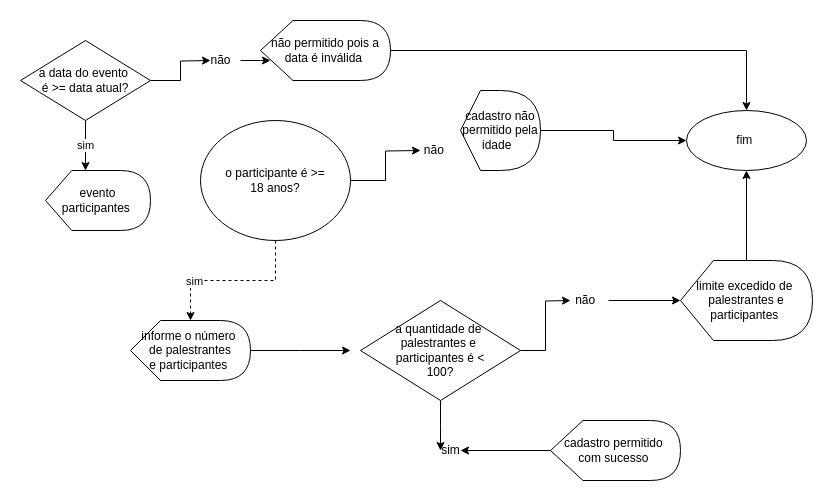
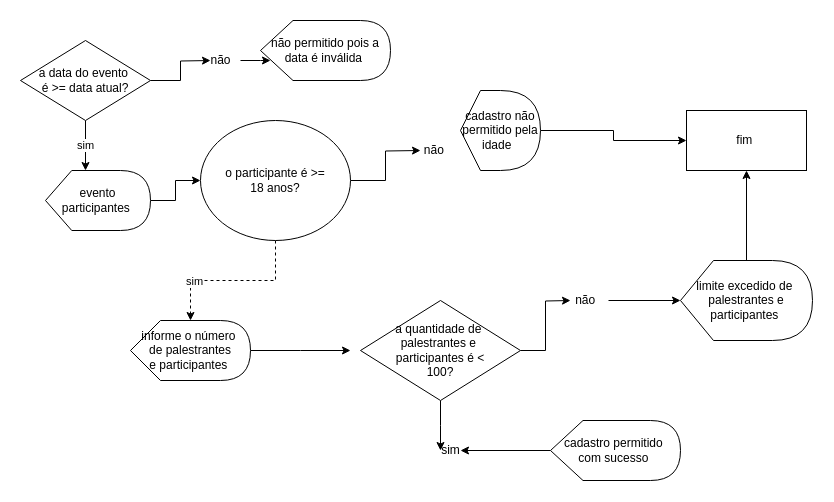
  <mxCell id="0" />
  <mxCell id="1" parent="0" />
  <mxCell id="2" style="edgeStyle=orthogonalEdgeStyle;rounded=0;orthogonalLoop=1;jettySize=auto;html=1;" edge="1" parent="1" source="4"><mxGeometry relative="1" as="geometry"><mxPoint x="210" y="60" as="targetPoint" /></mxGeometry></mxCell>
  <mxCell id="3" value="sim" style="edgeStyle=orthogonalEdgeStyle;rounded=0;orthogonalLoop=1;jettySize=auto;html=1;" edge="1" parent="1" source="4"><mxGeometry relative="1" as="geometry"><mxPoint x="85" y="170" as="targetPoint" /></mxGeometry></mxCell>
  <mxCell id="4" value="a data do evento&amp;nbsp;&lt;br&gt;é &amp;gt;= data atual?" style="rhombus;whiteSpace=wrap;html=1;" vertex="1" parent="1"><mxGeometry x="20" y="40" width="130" height="80" as="geometry" /></mxCell>
  <mxCell id="5" style="edgeStyle=orthogonalEdgeStyle;rounded=0;orthogonalLoop=1;jettySize=auto;html=1;" edge="1" parent="1" source="6"><mxGeometry relative="1" as="geometry"><mxPoint x="270" y="60" as="targetPoint" /></mxGeometry></mxCell>
  <mxCell id="6" value="não" style="text;html=1;align=center;verticalAlign=middle;resizable=0;points=[];autosize=1;strokeColor=none;" vertex="1" parent="1"><mxGeometry x="200" y="50" width="40" height="20" as="geometry" /></mxCell>
+ <mxCell id="7" style="edgeStyle=orthogonalEdgeStyle;rounded=0;orthogonalLoop=1;jettySize=auto;html=1;" edge="1" parent="1" source="8" target="14"><mxGeometry relative="1" as="geometry"><mxPoint x="240" y="200" as="targetPoint" /></mxGeometry></mxCell>
  <mxCell id="8" value="evento &lt;br&gt;participantes&amp;nbsp;" style="shape=display;whiteSpace=wrap;html=1;" vertex="1" parent="1"><mxGeometry x="45" y="170" width="105" height="60" as="geometry" /></mxCell>
- <mxCell id="9" style="edgeStyle=orthogonalEdgeStyle;rounded=0;orthogonalLoop=1;jettySize=auto;html=1;" edge="1" parent="1" source="10" target="30"><mxGeometry relative="1" as="geometry" /></mxCell>
  <mxCell id="10" value="não permitido pois a data é inválida&amp;nbsp;" style="shape=display;whiteSpace=wrap;html=1;" vertex="1" parent="1"><mxGeometry x="260" y="20" width="130" height="60" as="geometry" /></mxCell>
  <mxCell id="11" style="edgeStyle=orthogonalEdgeStyle;rounded=0;orthogonalLoop=1;jettySize=auto;html=1;" edge="1" parent="1" source="14"><mxGeometry relative="1" as="geometry"><mxPoint x="420" y="150" as="targetPoint" /></mxGeometry></mxCell>
  <mxCell id="12" style="edgeStyle=orthogonalEdgeStyle;rounded=0;orthogonalLoop=1;jettySize=auto;html=1;dashed=1;" edge="1" parent="1" source="14" target="19"><mxGeometry relative="1" as="geometry"><mxPoint x="210" y="340" as="targetPoint" /></mxGeometry></mxCell>
  <mxCell id="13" value="sim" style="edgeLabel;html=1;align=center;verticalAlign=middle;resizable=0;points=[];" vertex="1" connectable="0" parent="12"><mxGeometry x="0.479" relative="1" as="geometry"><mxPoint as="offset" /></mxGeometry></mxCell>
  <mxCell id="14" value="o participante é &amp;gt;=&lt;br&gt;18 anos?" style="ellipse;whiteSpace=wrap;html=1;" vertex="1" parent="1"><mxGeometry x="200" y="120" width="150" height="120" as="geometry" /></mxCell>
  <mxCell id="15" value="&amp;nbsp; &amp;nbsp; &amp;nbsp; &amp;nbsp; não" style="text;html=1;align=center;verticalAlign=middle;resizable=0;points=[];autosize=1;strokeColor=none;" vertex="1" parent="1"><mxGeometry x="390" y="140" width="60" height="20" as="geometry" /></mxCell>
  <mxCell id="16" value="" style="edgeStyle=orthogonalEdgeStyle;rounded=0;orthogonalLoop=1;jettySize=auto;html=1;" edge="1" parent="1" source="17" target="30"><mxGeometry relative="1" as="geometry" /></mxCell>
  <mxCell id="17" value="cadastro não &lt;br&gt;permitido pela &lt;br&gt;idade&amp;nbsp;&amp;nbsp;" style="shape=display;whiteSpace=wrap;html=1;" vertex="1" parent="1"><mxGeometry x="460" y="90" width="80" height="80" as="geometry" /></mxCell>
  <mxCell id="18" style="edgeStyle=orthogonalEdgeStyle;rounded=0;orthogonalLoop=1;jettySize=auto;html=1;" edge="1" parent="1" source="19"><mxGeometry relative="1" as="geometry"><mxPoint x="350" y="350" as="targetPoint" /></mxGeometry></mxCell>
  <mxCell id="19" value="informe o número&amp;nbsp;&lt;br&gt;de palestrantes&lt;br&gt;e participantes&amp;nbsp;" style="shape=display;whiteSpace=wrap;html=1;" vertex="1" parent="1"><mxGeometry x="130" y="320" width="120" height="60" as="geometry" /></mxCell>
  <mxCell id="20" style="edgeStyle=orthogonalEdgeStyle;rounded=0;orthogonalLoop=1;jettySize=auto;html=1;" edge="1" parent="1" source="22"><mxGeometry relative="1" as="geometry"><mxPoint x="440" y="450" as="targetPoint" /></mxGeometry></mxCell>
  <mxCell id="21" style="edgeStyle=orthogonalEdgeStyle;rounded=0;orthogonalLoop=1;jettySize=auto;html=1;" edge="1" parent="1" source="22"><mxGeometry relative="1" as="geometry"><mxPoint x="570" y="300" as="targetPoint" /></mxGeometry></mxCell>
  <mxCell id="22" value="a quantidade de&amp;nbsp;&lt;br&gt;palestrantes e&amp;nbsp;&lt;br&gt;participantes é &amp;lt;&lt;br&gt;100?" style="rhombus;whiteSpace=wrap;html=1;" vertex="1" parent="1"><mxGeometry x="360" y="300" width="160" height="100" as="geometry" /></mxCell>
  <mxCell id="23" style="edgeStyle=orthogonalEdgeStyle;rounded=0;orthogonalLoop=1;jettySize=auto;html=1;" edge="1" parent="1" source="24"><mxGeometry relative="1" as="geometry"><mxPoint x="460" y="450" as="targetPoint" /></mxGeometry></mxCell>
  <mxCell id="24" value="cadastro permitido&amp;nbsp;&lt;br&gt;com sucesso&amp;nbsp;" style="shape=display;whiteSpace=wrap;html=1;" vertex="1" parent="1"><mxGeometry x="550" y="420" width="130" height="60" as="geometry" /></mxCell>
  <mxCell id="25" value="sim" style="text;html=1;align=center;verticalAlign=middle;resizable=0;points=[];autosize=1;strokeColor=none;" vertex="1" parent="1"><mxGeometry x="435" y="440" width="30" height="20" as="geometry" /></mxCell>
  <mxCell id="26" value="" style="edgeStyle=orthogonalEdgeStyle;rounded=0;orthogonalLoop=1;jettySize=auto;html=1;" edge="1" parent="1" source="27" target="29"><mxGeometry relative="1" as="geometry" /></mxCell>
  <mxCell id="27" value="&amp;nbsp; &amp;nbsp; &amp;nbsp; &amp;nbsp; &amp;nbsp; &amp;nbsp; não&amp;nbsp;&amp;nbsp;" style="text;html=1;align=center;verticalAlign=middle;resizable=0;points=[];autosize=1;strokeColor=none;" vertex="1" parent="1"><mxGeometry x="528" y="290" width="80" height="20" as="geometry" /></mxCell>
  <mxCell id="28" value="" style="edgeStyle=orthogonalEdgeStyle;rounded=0;orthogonalLoop=1;jettySize=auto;html=1;" edge="1" parent="1" source="29" target="30"><mxGeometry relative="1" as="geometry" /></mxCell>
  <mxCell id="29" value="limite excedido de&amp;nbsp;&lt;br&gt;palestrantes e participantes&amp;nbsp;" style="shape=display;whiteSpace=wrap;html=1;" vertex="1" parent="1"><mxGeometry x="680" y="260" width="132" height="80" as="geometry" /></mxCell>
- <mxCell id="30" value="fim&amp;nbsp;" style="ellipse;whiteSpace=wrap;html=1;" vertex="1" parent="1"><mxGeometry x="686" y="110" width="120" height="60" as="geometry" /></mxCell>
+ <mxCell id="30" value="fim&amp;nbsp;" style="whiteSpace=wrap;html=1;rounded=0;" vertex="1" parent="1"><mxGeometry x="686" y="110" width="120" height="60" as="geometry" /></mxCell>
